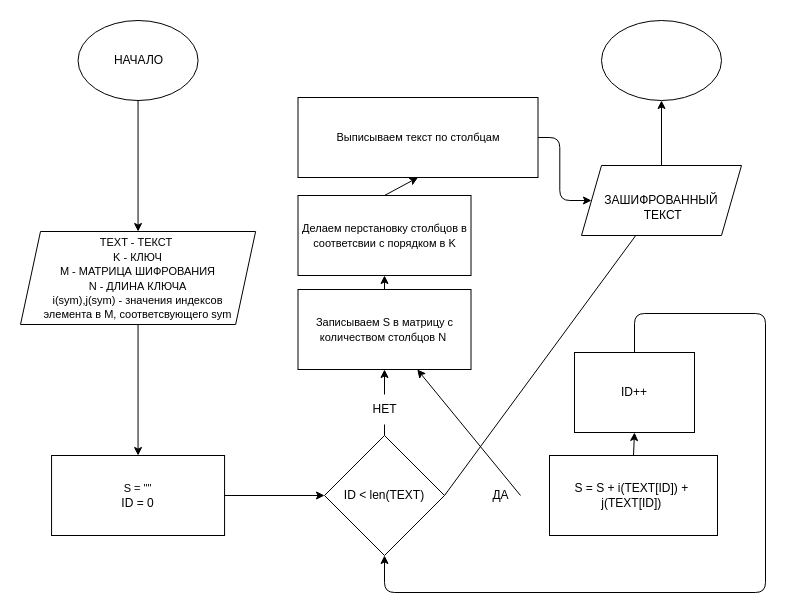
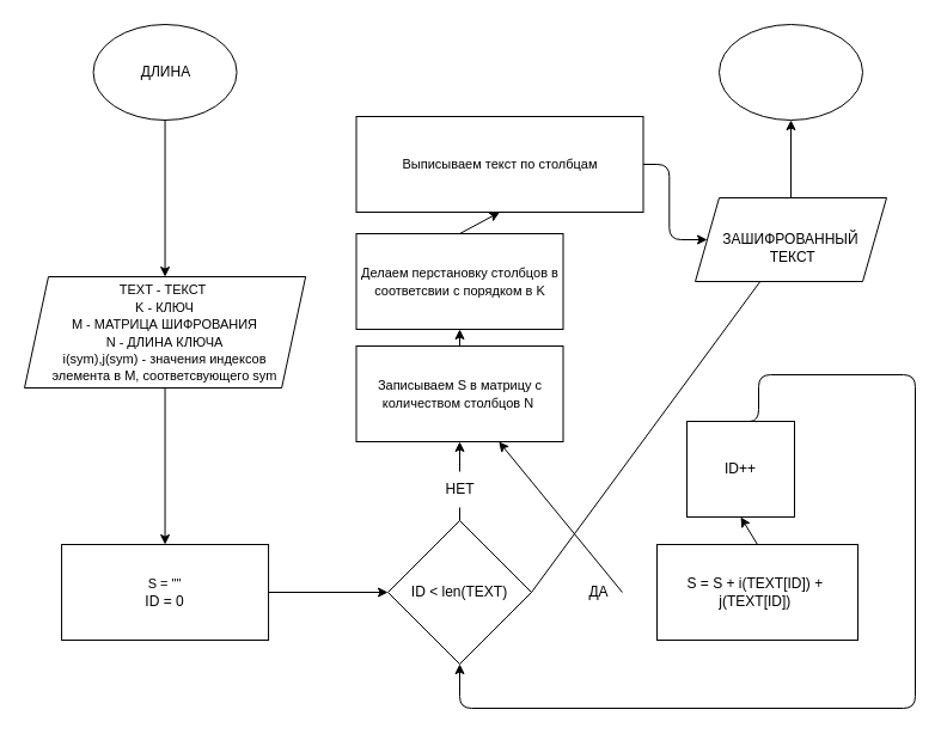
  <mxCell id="0" />
  <mxCell id="1" parent="0" />
  <mxCell id="2" value="" style="ellipse;whiteSpace=wrap;html=1;fillColor=none;strokeColor=#000000;fontColor=#000000;" parent="1" vertex="1"><mxGeometry x="601" y="20" width="120" height="80" as="geometry" /></mxCell>
  <mxCell id="3" style="edgeStyle=none;html=1;exitX=0.5;exitY=0;exitDx=0;exitDy=0;entryX=0.5;entryY=1;entryDx=0;entryDy=0;strokeColor=#000000;fontColor=#000000;" parent="1" source="4" target="8" edge="1"><mxGeometry relative="1" as="geometry" /></mxCell>
  <mxCell id="4" value="S = S + i(TEXT[ID]) +&amp;nbsp; j(TEXT[ID])&amp;nbsp;" style="rounded=0;whiteSpace=wrap;html=1;fillColor=none;strokeColor=#000000;fontColor=#000000;" parent="1" vertex="1"><mxGeometry x="549" y="455" width="168" height="80" as="geometry" /></mxCell>
  <mxCell id="5" style="edgeStyle=none;html=1;exitX=0.5;exitY=0;exitDx=0;exitDy=0;entryX=0.5;entryY=1;entryDx=0;entryDy=0;fontSize=9;strokeColor=#000000;fontColor=#000000;" parent="1" source="6" target="2" edge="1"><mxGeometry relative="1" as="geometry" /></mxCell>
  <mxCell id="6" value="&lt;br&gt;&lt;span style=&quot;font-family: Helvetica; font-size: 12px; font-style: normal; font-variant-ligatures: normal; font-variant-caps: normal; font-weight: 400; letter-spacing: normal; orphans: 2; text-align: center; text-indent: 0px; text-transform: none; widows: 2; word-spacing: 0px; -webkit-text-stroke-width: 0px; text-decoration-thickness: initial; text-decoration-style: initial; text-decoration-color: initial; float: none; display: inline !important;&quot;&gt;ЗАШИФРОВАННЫЙ&lt;br&gt;&amp;nbsp;ТЕКСТ&lt;/span&gt;" style="shape=parallelogram;perimeter=parallelogramPerimeter;whiteSpace=wrap;html=1;fixedSize=1;fillColor=none;strokeColor=#000000;fontColor=#000000;" parent="1" vertex="1"><mxGeometry x="581" y="165" width="160" height="70" as="geometry" /></mxCell>
  <mxCell id="7" style="edgeStyle=orthogonalEdgeStyle;html=1;exitX=0.5;exitY=0;exitDx=0;exitDy=0;entryX=0.5;entryY=1;entryDx=0;entryDy=0;strokeColor=#000000;fontSize=12;" parent="1" source="8" target="10" edge="1"><mxGeometry relative="1" as="geometry"><Array as="points"><mxPoint x="634" y="313" /><mxPoint x="765" y="313" /><mxPoint x="765" y="592" /><mxPoint x="384" y="592" /></Array></mxGeometry></mxCell>
- <mxCell id="8" value="ID++" style="rounded=0;whiteSpace=wrap;html=1;fillColor=none;strokeColor=#000000;fontColor=#000000;" parent="1" vertex="1"><mxGeometry x="574" y="352" width="120" height="80" as="geometry" /></mxCell>
+ <mxCell id="8" value="ID++" style="rounded=0;whiteSpace=wrap;html=1;fillColor=none;strokeColor=#000000;fontColor=#000000;" parent="1" vertex="1"><mxGeometry x="574" y="352" width="90" height="80" as="geometry" /></mxCell>
  <mxCell id="9" style="edgeStyle=none;html=1;exitX=1;exitY=0.5;exitDx=0;exitDy=0;strokeColor=#000000;fontColor=#000000;startArrow=none;" parent="1" source="15" target="24" edge="1"><mxGeometry relative="1" as="geometry" /></mxCell>
  <mxCell id="10" value="&lt;font color=&quot;#000000&quot;&gt;ID &amp;lt; len(TEXT)&lt;/font&gt;" style="rhombus;whiteSpace=wrap;html=1;fillColor=none;strokeColor=#000000;" parent="1" vertex="1"><mxGeometry x="324" y="435" width="120" height="120" as="geometry" /></mxCell>
  <mxCell id="11" value="" style="edgeStyle=none;html=1;exitX=0.5;exitY=0;exitDx=0;exitDy=0;entryX=0.5;entryY=1;entryDx=0;entryDy=0;strokeColor=#000000;fontColor=#000000;endArrow=none;" parent="1" source="10" target="13" edge="1"><mxGeometry relative="1" as="geometry"><mxPoint x="417" y="332" as="sourcePoint" /><mxPoint x="417" y="282" as="targetPoint" /></mxGeometry></mxCell>
  <mxCell id="12" style="edgeStyle=none;html=1;entryX=0.5;entryY=1;entryDx=0;entryDy=0;strokeColor=#000000;" edge="1" parent="1" source="13" target="24"><mxGeometry relative="1" as="geometry" /></mxCell>
  <mxCell id="13" value="НЕТ" style="text;html=1;align=center;verticalAlign=middle;resizable=0;points=[];autosize=1;strokeColor=none;fillColor=none;fontColor=#000000;" parent="1" vertex="1"><mxGeometry x="359" y="394" width="50" height="30" as="geometry" /></mxCell>
  <mxCell id="14" value="" style="edgeStyle=none;html=1;exitX=1;exitY=0.5;exitDx=0;exitDy=0;strokeColor=#000000;fontColor=#000000;endArrow=none;" parent="1" source="10" target="6" edge="1"><mxGeometry relative="1" as="geometry"><mxPoint x="477" y="392" as="sourcePoint" /><mxPoint x="527" y="392" as="targetPoint" /></mxGeometry></mxCell>
  <mxCell id="15" value="ДА" style="text;html=1;align=center;verticalAlign=middle;resizable=0;points=[];autosize=1;strokeColor=none;fillColor=none;fontColor=#000000;" parent="1" vertex="1"><mxGeometry x="480" y="480" width="40" height="30" as="geometry" /></mxCell>
  <mxCell id="16" style="edgeStyle=none;html=1;exitX=0.5;exitY=1;exitDx=0;exitDy=0;entryX=0.5;entryY=0;entryDx=0;entryDy=0;strokeColor=#000000;fontColor=#000000;" parent="1" source="17" target="19" edge="1"><mxGeometry relative="1" as="geometry" /></mxCell>
  <mxCell id="17" value="" style="ellipse;whiteSpace=wrap;html=1;fillColor=none;strokeColor=#000000;fontColor=#000000;" parent="1" vertex="1"><mxGeometry x="77.56" y="20" width="120" height="80" as="geometry" /></mxCell>
  <mxCell id="18" style="edgeStyle=none;html=1;exitX=0.5;exitY=1;exitDx=0;exitDy=0;entryX=0.5;entryY=0;entryDx=0;entryDy=0;strokeColor=#000000;" edge="1" parent="1" source="19" target="22"><mxGeometry relative="1" as="geometry" /></mxCell>
  <mxCell id="19" value="&lt;font style=&quot;font-size: 11px;&quot;&gt;TEXT - ТЕКСТ&amp;nbsp;&lt;br&gt;K - КЛЮЧ&lt;br style=&quot;&quot;&gt;М - МАТРИЦА ШИФРОВАНИЯ&lt;br&gt;N - ДЛИНА КЛЮЧА&lt;br&gt;i(sym),j(sym) - значения индексов&lt;br&gt;элемента в М, соответсвующего sym&lt;br&gt;&lt;/font&gt;" style="shape=parallelogram;perimeter=parallelogramPerimeter;whiteSpace=wrap;html=1;fixedSize=1;fillColor=none;strokeColor=#000000;fontColor=#000000;" parent="1" vertex="1"><mxGeometry x="20" y="231" width="235.12" height="93" as="geometry" /></mxCell>
- <mxCell id="20" value="НАЧАЛО" style="text;html=1;align=center;verticalAlign=middle;resizable=0;points=[];autosize=1;strokeColor=none;fillColor=none;fontColor=#000000;" parent="1" vertex="1"><mxGeometry x="102.56" y="45" width="70" height="30" as="geometry" /></mxCell>
+ <mxCell id="20" value="ДЛИНА" style="text;html=1;align=center;verticalAlign=middle;resizable=0;points=[];autosize=1;strokeColor=none;fillColor=none;fontColor=#000000;" parent="1" vertex="1"><mxGeometry x="102.56" y="45" width="70" height="30" as="geometry" /></mxCell>
  <mxCell id="21" style="edgeStyle=none;html=1;exitX=1;exitY=0.5;exitDx=0;exitDy=0;strokeColor=#000000;fontSize=11;" parent="1" source="22" target="10" edge="1"><mxGeometry relative="1" as="geometry" /></mxCell>
  <mxCell id="22" value="&lt;span style=&quot;font-size: 11px;&quot;&gt;S = &quot;&quot;&lt;br&gt;&lt;/span&gt;ID = 0" style="rounded=0;whiteSpace=wrap;html=1;fillColor=none;strokeColor=#000000;fontColor=#000000;" parent="1" vertex="1"><mxGeometry x="51.06" y="455" width="173" height="80" as="geometry" /></mxCell>
  <mxCell id="23" style="edgeStyle=none;html=1;exitX=0.5;exitY=0;exitDx=0;exitDy=0;entryX=0.5;entryY=1;entryDx=0;entryDy=0;strokeColor=#000000;" edge="1" parent="1" source="24" target="26"><mxGeometry relative="1" as="geometry" /></mxCell>
  <mxCell id="24" value="&lt;span style=&quot;font-size: 11px;&quot;&gt;Записываем S в матрицу с количеством столбцов N&amp;nbsp;&lt;/span&gt;" style="rounded=0;whiteSpace=wrap;html=1;fillColor=none;strokeColor=#000000;fontColor=#000000;" vertex="1" parent="1"><mxGeometry x="297.5" y="289" width="173" height="80" as="geometry" /></mxCell>
  <mxCell id="25" style="edgeStyle=none;html=1;exitX=0.5;exitY=0;exitDx=0;exitDy=0;entryX=0.5;entryY=1;entryDx=0;entryDy=0;strokeColor=#000000;" edge="1" parent="1" source="26" target="28"><mxGeometry relative="1" as="geometry" /></mxCell>
  <mxCell id="26" value="&lt;span style=&quot;font-size: 11px;&quot;&gt;Делаем перстановку столбцов в соответсвии с порядком в K&lt;/span&gt;" style="rounded=0;whiteSpace=wrap;html=1;fillColor=none;strokeColor=#000000;fontColor=#000000;" vertex="1" parent="1"><mxGeometry x="297.5" y="195" width="173" height="80" as="geometry" /></mxCell>
  <mxCell id="27" style="edgeStyle=orthogonalEdgeStyle;html=1;exitX=1;exitY=0.5;exitDx=0;exitDy=0;entryX=0;entryY=0.5;entryDx=0;entryDy=0;strokeColor=#000000;" edge="1" parent="1" source="28" target="6"><mxGeometry relative="1" as="geometry" /></mxCell>
  <mxCell id="28" value="&lt;span style=&quot;font-size: 11px;&quot;&gt;Выписываем текст по столбцам&lt;/span&gt;" style="rounded=0;whiteSpace=wrap;html=1;fillColor=none;strokeColor=#000000;fontColor=#000000;" vertex="1" parent="1"><mxGeometry x="297.5" y="97" width="240" height="80" as="geometry" /></mxCell>
